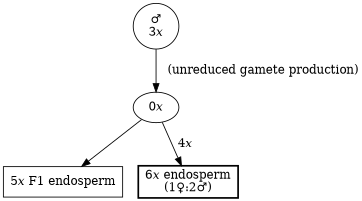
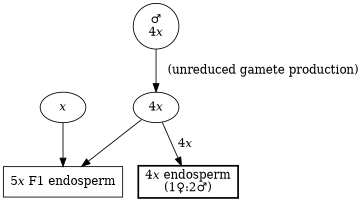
  digraph {
+   n1 [label="𝑥"]
    n2 [label="5𝑥 F1 endosperm" shape=box]
-   n3 [label="6𝑥 endosperm\n(1♀:2♂)" shape=box style=bold]
-   n4 [label="♂\n3𝑥"]
-   n5 [label="0𝑥"]
+   n3 [label="4𝑥 endosperm\n(1♀:2♂)" shape=box style=bold]
+   n4 [label="♂\n4𝑥"]
+   n5 [label="4𝑥"]
+   n1 -> n2
    n4 -> n5 [label="   (unreduced gamete production)"]
    n5 -> n2
    n5 -> n3 [label=" 4𝑥"]
  }
